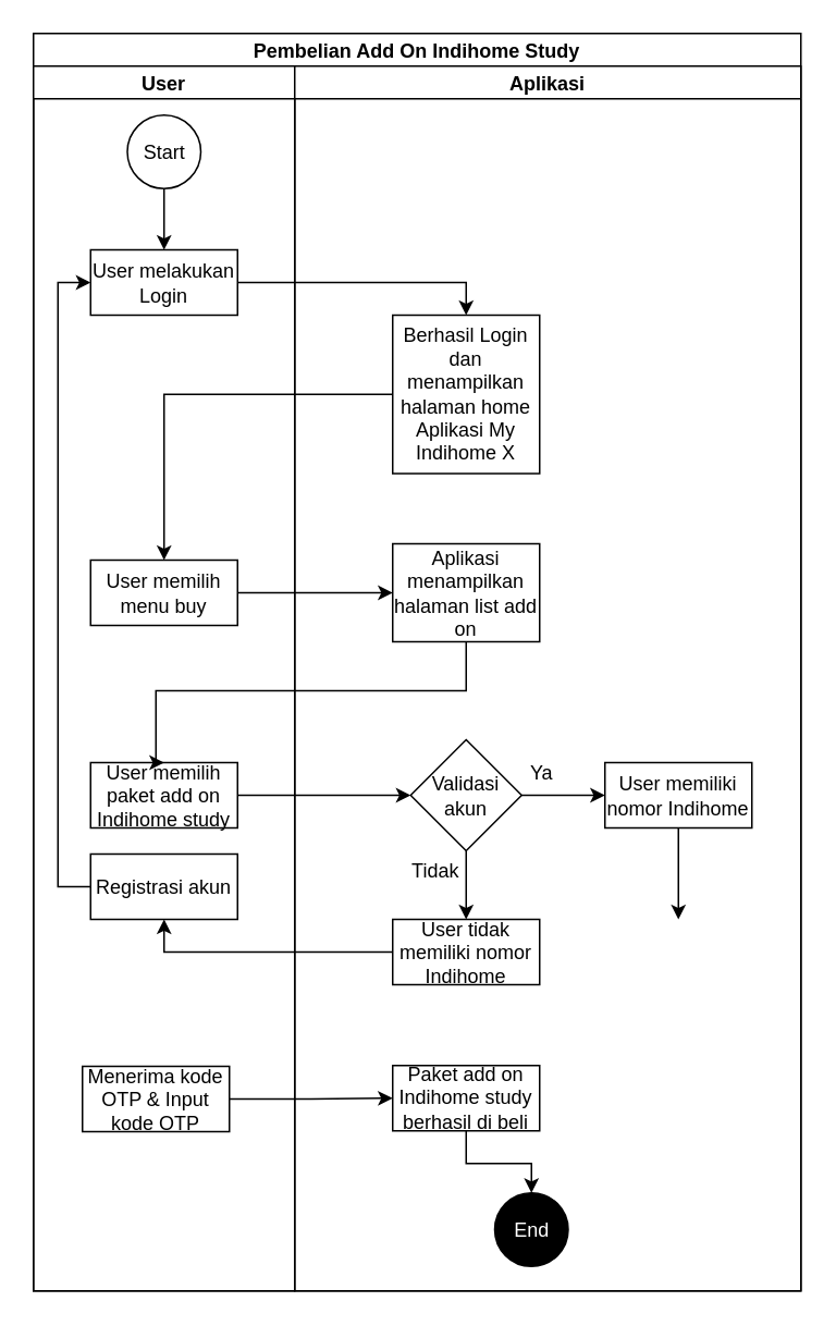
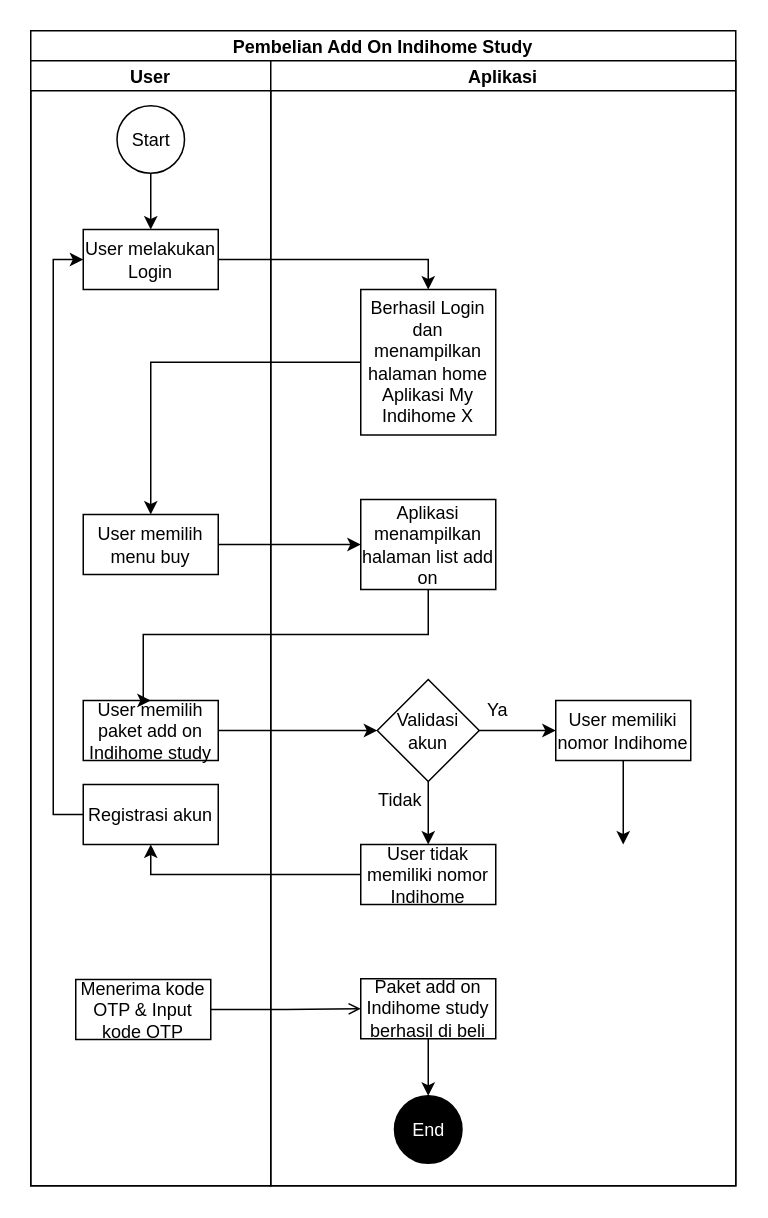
  <mxCell id="0" />
  <mxCell id="1" parent="0" />
  <mxCell id="2" value="Pembelian Add On Indihome Study" style="swimlane;childLayout=stackLayout;resizeParent=1;resizeParentMax=0;startSize=20;" parent="1" vertex="1"><mxGeometry x="20" y="20" width="470" height="770" as="geometry" /></mxCell>
  <mxCell id="3" value="User" style="swimlane;startSize=20;" parent="2" vertex="1"><mxGeometry y="20" width="160" height="750" as="geometry" /></mxCell>
  <mxCell id="4" value="User memilih menu buy" style="rounded=0;whiteSpace=wrap;html=1;" parent="3" vertex="1"><mxGeometry x="35" y="302.5" width="90" height="40" as="geometry" /></mxCell>
  <mxCell id="5" style="edgeStyle=orthogonalEdgeStyle;rounded=0;orthogonalLoop=1;jettySize=auto;html=1;exitX=0.5;exitY=1;exitDx=0;exitDy=0;entryX=0.5;entryY=0;entryDx=0;entryDy=0;" parent="3" source="6" target="9" edge="1"><mxGeometry relative="1" as="geometry"><mxPoint x="80" y="115" as="targetPoint" /></mxGeometry></mxCell>
  <mxCell id="6" value="Start" style="ellipse;whiteSpace=wrap;html=1;aspect=fixed;" parent="3" vertex="1"><mxGeometry x="57.5" y="30" width="45" height="45" as="geometry" /></mxCell>
  <mxCell id="7" value="User memilih paket add on Indihome study" style="rounded=0;whiteSpace=wrap;html=1;" parent="3" vertex="1"><mxGeometry x="35" y="426.5" width="90" height="40" as="geometry" /></mxCell>
  <mxCell id="8" value="Menerima kode OTP &amp;amp; Input kode OTP" style="rounded=0;whiteSpace=wrap;html=1;" parent="3" vertex="1"><mxGeometry x="30" y="612.5" width="90" height="40" as="geometry" /></mxCell>
  <mxCell id="9" value="User melakukan Login" style="rounded=0;whiteSpace=wrap;html=1;" parent="3" vertex="1"><mxGeometry x="35" y="112.5" width="90" height="40" as="geometry" /></mxCell>
  <mxCell id="10" style="edgeStyle=orthogonalEdgeStyle;rounded=0;orthogonalLoop=1;jettySize=auto;html=1;exitX=0;exitY=0.5;exitDx=0;exitDy=0;entryX=0;entryY=0.5;entryDx=0;entryDy=0;" edge="1" parent="3" source="11" target="9"><mxGeometry relative="1" as="geometry" /></mxCell>
  <mxCell id="11" value="&lt;span style=&quot;font-family: &amp;#34;helvetica&amp;#34;&quot;&gt;Registrasi akun&lt;/span&gt;" style="rounded=0;whiteSpace=wrap;html=1;" vertex="1" parent="3"><mxGeometry x="35" y="482.5" width="90" height="40" as="geometry" /></mxCell>
  <mxCell id="12" style="edgeStyle=orthogonalEdgeStyle;rounded=0;orthogonalLoop=1;jettySize=auto;html=1;exitX=0;exitY=0.5;exitDx=0;exitDy=0;entryX=0.5;entryY=0;entryDx=0;entryDy=0;" parent="2" source="24" target="4" edge="1"><mxGeometry relative="1" as="geometry" /></mxCell>
  <mxCell id="13" style="edgeStyle=orthogonalEdgeStyle;rounded=0;orthogonalLoop=1;jettySize=auto;html=1;exitX=1;exitY=0.5;exitDx=0;exitDy=0;entryX=0;entryY=0.5;entryDx=0;entryDy=0;" parent="2" source="4" target="19" edge="1"><mxGeometry relative="1" as="geometry" /></mxCell>
  <mxCell id="14" style="edgeStyle=orthogonalEdgeStyle;rounded=0;orthogonalLoop=1;jettySize=auto;html=1;exitX=0.5;exitY=1;exitDx=0;exitDy=0;entryX=0.5;entryY=0;entryDx=0;entryDy=0;" parent="2" source="19" target="7" edge="1"><mxGeometry relative="1" as="geometry"><Array as="points"><mxPoint x="265" y="402.5" /><mxPoint x="75" y="402.5" /></Array><mxPoint x="265" y="432.5" as="sourcePoint" /></mxGeometry></mxCell>
  <mxCell id="15" style="edgeStyle=orthogonalEdgeStyle;rounded=0;orthogonalLoop=1;jettySize=auto;html=1;exitX=1;exitY=0.5;exitDx=0;exitDy=0;entryX=0;entryY=0.5;entryDx=0;entryDy=0;" parent="2" source="7" target="21" edge="1"><mxGeometry relative="1" as="geometry" /></mxCell>
- <mxCell id="16" style="edgeStyle=orthogonalEdgeStyle;rounded=0;orthogonalLoop=1;jettySize=auto;html=1;exitX=1;exitY=0.5;exitDx=0;exitDy=0;entryX=0;entryY=0.5;entryDx=0;entryDy=0;" parent="2" source="8" target="30" edge="1"><mxGeometry relative="1" as="geometry"><mxPoint x="220" y="652.5" as="targetPoint" /></mxGeometry></mxCell>
+ <mxCell id="16" style="edgeStyle=orthogonalEdgeStyle;rounded=0;orthogonalLoop=1;jettySize=auto;html=1;exitX=1;exitY=0.5;exitDx=0;exitDy=0;entryX=0;entryY=0.5;entryDx=0;entryDy=0;endArrow=open;" parent="2" source="8" target="30" edge="1"><mxGeometry relative="1" as="geometry"><mxPoint x="220" y="652.5" as="targetPoint" /></mxGeometry></mxCell>
  <mxCell id="17" style="edgeStyle=orthogonalEdgeStyle;rounded=0;orthogonalLoop=1;jettySize=auto;html=1;exitX=1;exitY=0.5;exitDx=0;exitDy=0;entryX=0.5;entryY=0;entryDx=0;entryDy=0;" parent="2" source="9" target="24" edge="1"><mxGeometry relative="1" as="geometry"><mxPoint x="234" y="152.5" as="targetPoint" /></mxGeometry></mxCell>
  <mxCell id="18" value="Aplikasi" style="swimlane;startSize=20;" parent="2" vertex="1"><mxGeometry x="160" y="20" width="310" height="750" as="geometry" /></mxCell>
  <mxCell id="19" value="Aplikasi menampilkan halaman list add on" style="rounded=0;whiteSpace=wrap;html=1;" parent="18" vertex="1"><mxGeometry x="60" y="292.5" width="90" height="60" as="geometry" /></mxCell>
  <mxCell id="20" style="edgeStyle=orthogonalEdgeStyle;rounded=0;orthogonalLoop=1;jettySize=auto;html=1;exitX=0.5;exitY=1;exitDx=0;exitDy=0;entryX=0.5;entryY=0;entryDx=0;entryDy=0;" parent="18" source="21" target="22" edge="1"><mxGeometry relative="1" as="geometry"><mxPoint x="105" y="522.5" as="targetPoint" /></mxGeometry></mxCell>
  <mxCell id="21" value="Validasi akun" style="rhombus;whiteSpace=wrap;html=1;" parent="18" vertex="1"><mxGeometry x="71" y="412.5" width="68" height="68" as="geometry" /></mxCell>
  <mxCell id="22" value="User tidak memiliki nomor Indihome" style="rounded=0;whiteSpace=wrap;html=1;" parent="18" vertex="1"><mxGeometry x="60" y="522.5" width="90" height="40" as="geometry" /></mxCell>
- <mxCell id="23" value="&lt;font color=&quot;#ffffff&quot;&gt;End&lt;/font&gt;" style="ellipse;whiteSpace=wrap;html=1;aspect=fixed;fillColor=#000000;" parent="18" vertex="1"><mxGeometry x="122.5" y="690" width="45" height="45" as="geometry" /></mxCell>
+ <mxCell id="23" value="&lt;font color=&quot;#ffffff&quot;&gt;End&lt;/font&gt;" style="ellipse;whiteSpace=wrap;html=1;aspect=fixed;fillColor=#000000;" parent="18" vertex="1"><mxGeometry x="82.5" y="690" width="45" height="45" as="geometry" /></mxCell>
  <mxCell id="24" value="Berhasil Login dan menampilkan halaman home Aplikasi My Indihome X" style="rounded=0;whiteSpace=wrap;html=1;" parent="18" vertex="1"><mxGeometry x="60" y="152.5" width="90" height="97" as="geometry" /></mxCell>
  <mxCell id="25" value="Tidak" style="text;html=1;align=center;verticalAlign=middle;resizable=0;points=[];autosize=1;strokeColor=none;fillColor=none;" parent="18" vertex="1"><mxGeometry x="66" y="482.5" width="40" height="20" as="geometry" /></mxCell>
  <mxCell id="26" value="Ya" style="text;html=1;align=center;verticalAlign=middle;resizable=0;points=[];autosize=1;strokeColor=none;fillColor=none;" parent="18" vertex="1"><mxGeometry x="136" y="422.5" width="30" height="20" as="geometry" /></mxCell>
  <mxCell id="27" value="User memiliki nomor Indihome" style="rounded=0;whiteSpace=wrap;html=1;" parent="18" vertex="1"><mxGeometry x="190" y="426.5" width="90" height="40" as="geometry" /></mxCell>
  <mxCell id="28" style="edgeStyle=orthogonalEdgeStyle;rounded=0;orthogonalLoop=1;jettySize=auto;html=1;exitX=1;exitY=0.5;exitDx=0;exitDy=0;entryX=0;entryY=0.5;entryDx=0;entryDy=0;" parent="18" source="21" target="27" edge="1"><mxGeometry relative="1" as="geometry" /></mxCell>
  <mxCell id="29" style="edgeStyle=orthogonalEdgeStyle;rounded=0;orthogonalLoop=1;jettySize=auto;html=1;exitX=0.5;exitY=1;exitDx=0;exitDy=0;" parent="18" source="27" edge="1"><mxGeometry relative="1" as="geometry"><mxPoint x="235" y="522.5" as="targetPoint" /></mxGeometry></mxCell>
  <mxCell id="30" value="Paket add on Indihome study berhasil di beli" style="rounded=0;whiteSpace=wrap;html=1;" parent="18" vertex="1"><mxGeometry x="60" y="612" width="90" height="40" as="geometry" /></mxCell>
  <mxCell id="31" style="edgeStyle=orthogonalEdgeStyle;rounded=0;orthogonalLoop=1;jettySize=auto;html=1;exitX=0.5;exitY=1;exitDx=0;exitDy=0;entryX=0.5;entryY=0;entryDx=0;entryDy=0;" parent="18" source="30" target="23" edge="1"><mxGeometry relative="1" as="geometry" /></mxCell>
  <mxCell id="32" style="edgeStyle=orthogonalEdgeStyle;rounded=0;orthogonalLoop=1;jettySize=auto;html=1;exitX=0;exitY=0.5;exitDx=0;exitDy=0;entryX=0.5;entryY=1;entryDx=0;entryDy=0;" edge="1" parent="2" source="22" target="11"><mxGeometry relative="1" as="geometry" /></mxCell>
